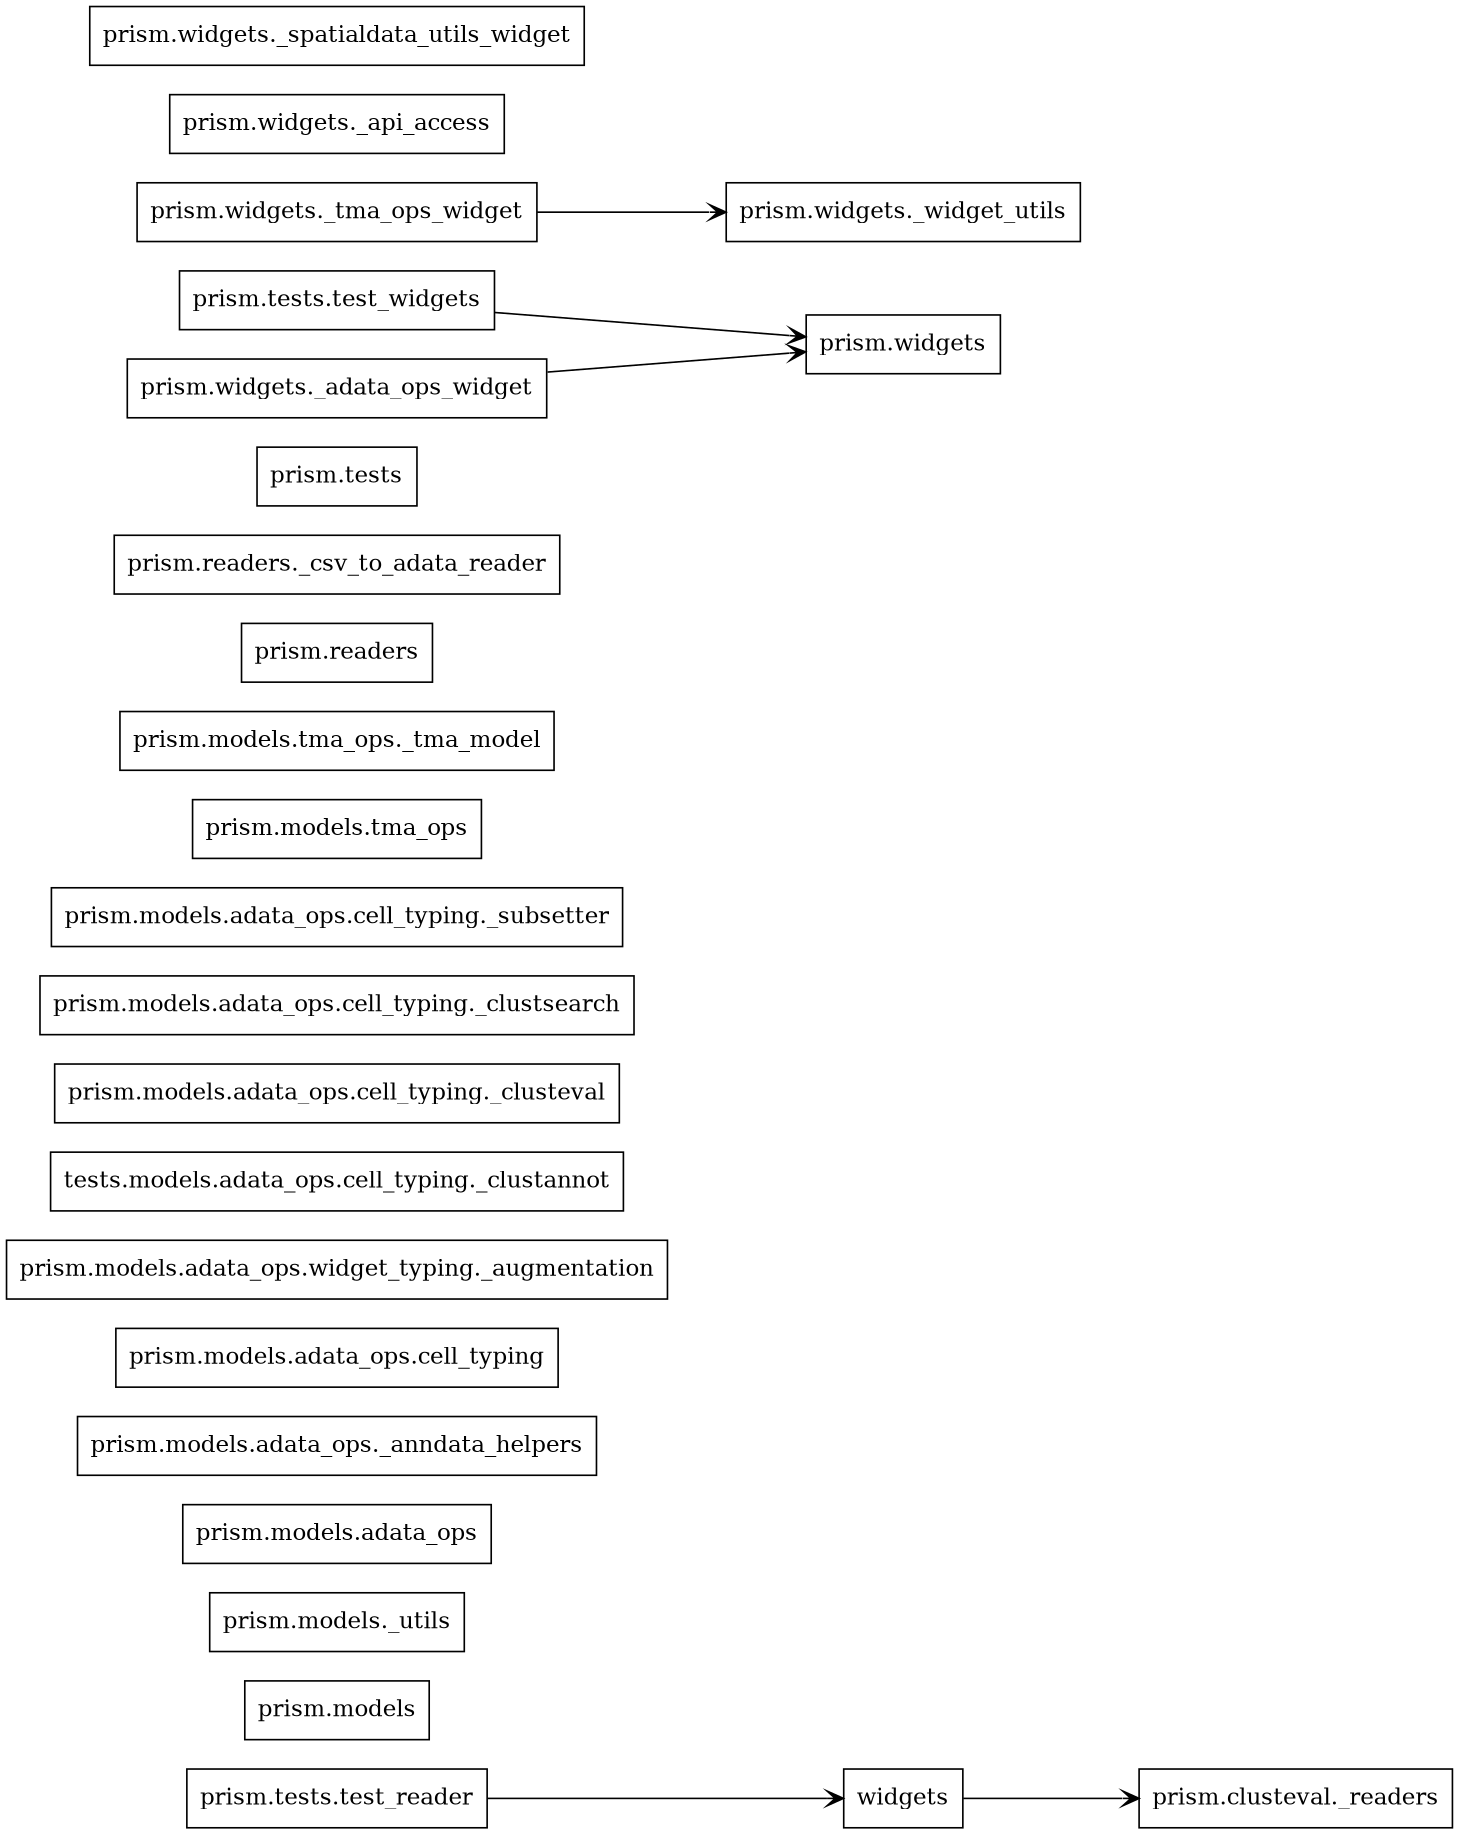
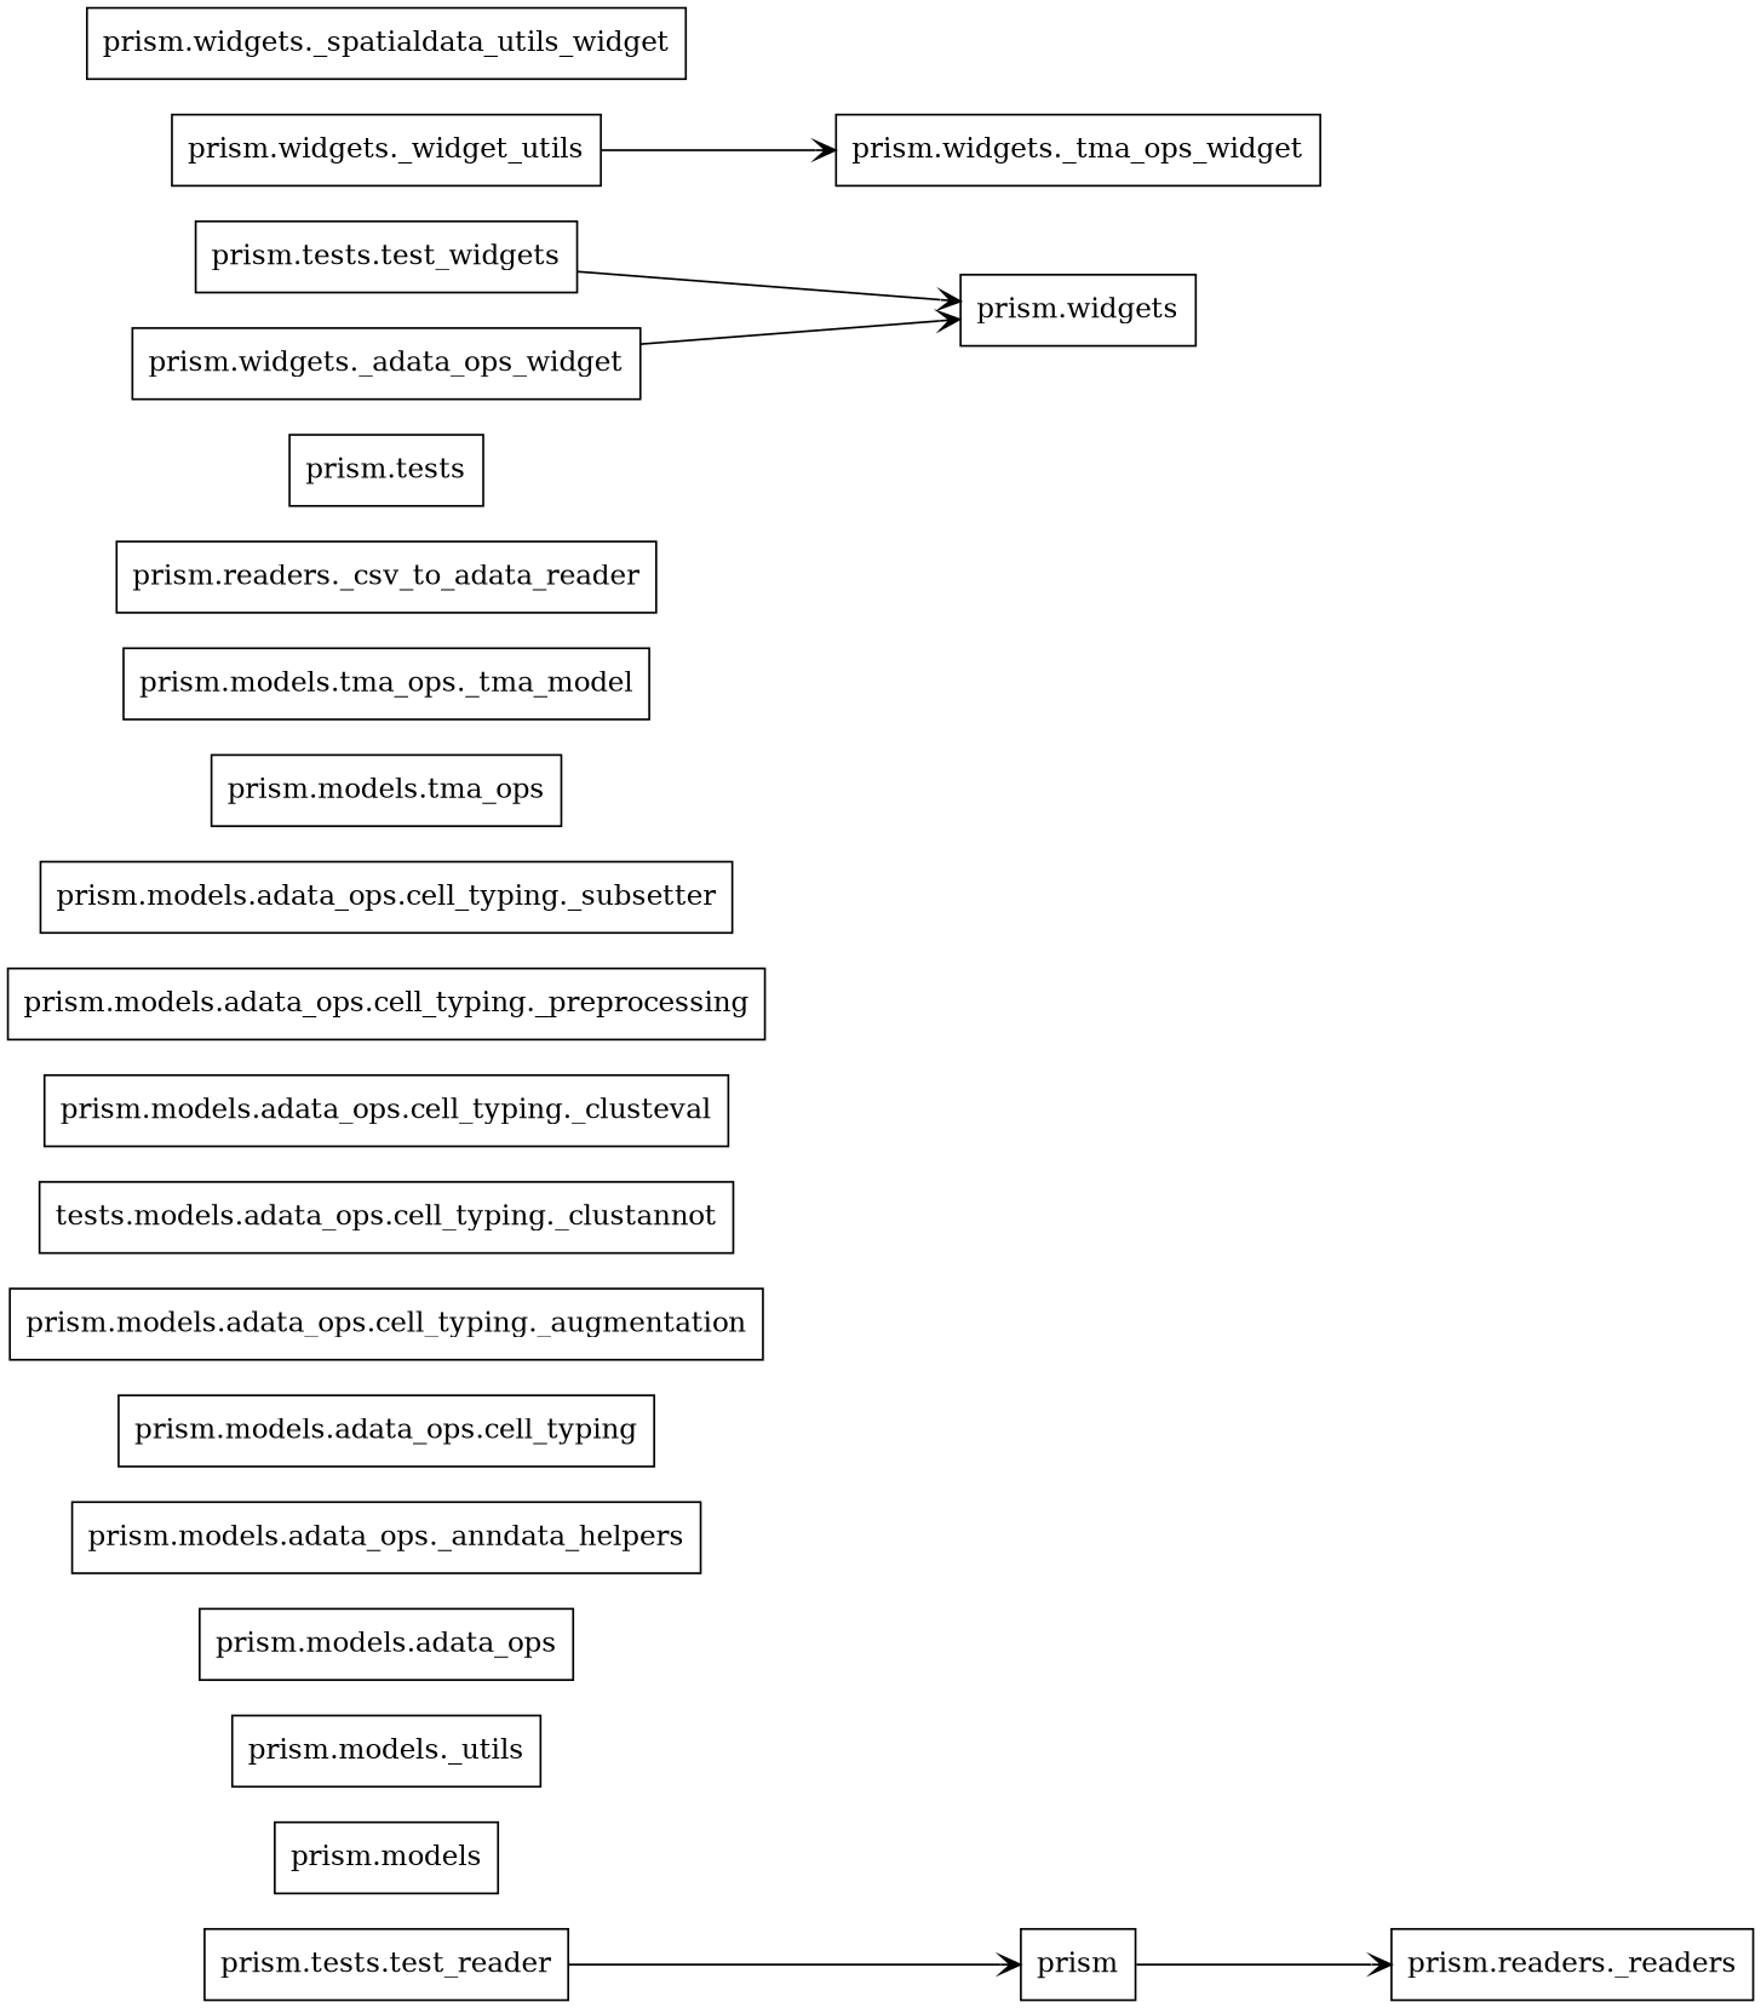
  digraph {
    rankdir=LR
    node [color=black shape=box style=solid]
    edge [arrowhead=open arrowtail=none]
-   n1 [label=widgets]
-   n2 [label="prism.clusteval._readers"]
+   n1 [label=prism]
+   n2 [label="prism.readers._readers"]
    n3 [label="prism.models"]
    n4 [label="prism.models._utils"]
    n5 [label="prism.models.adata_ops"]
    n6 [label="prism.models.adata_ops._anndata_helpers"]
    n7 [label="prism.models.adata_ops.cell_typing"]
-   n8 [label="prism.models.adata_ops.widget_typing._augmentation"]
+   n8 [label="prism.models.adata_ops.cell_typing._augmentation"]
    n9 [label="tests.models.adata_ops.cell_typing._clustannot"]
    n10 [label="prism.models.adata_ops.cell_typing._clusteval"]
-   n11 [label="prism.models.adata_ops.cell_typing._clustsearch"]
+   n12 [label="prism.models.adata_ops.cell_typing._preprocessing"]
    n13 [label="prism.models.adata_ops.cell_typing._subsetter"]
    n14 [label="prism.models.tma_ops"]
    n15 [label="prism.models.tma_ops._tma_model"]
-   n16 [label="prism.readers"]
    n17 [label="prism.readers._csv_to_adata_reader"]
    n18 [label="prism.tests"]
    n19 [label="prism.tests.test_reader"]
    n20 [label="prism.tests.test_widgets"]
    n21 [label="prism.widgets"]
    n22 [label="prism.widgets._adata_ops_widget"]
    n23 [label="prism.widgets._widget_utils"]
-   n24 [label="prism.widgets._api_access"]
    n25 [label="prism.widgets._spatialdata_utils_widget"]
    n26 [label="prism.widgets._tma_ops_widget"]
    n1 -> n2
    n19 -> n1
    n20 -> n21
    n22 -> n21
-   n26 -> n23
+   n23 -> n26
  }
